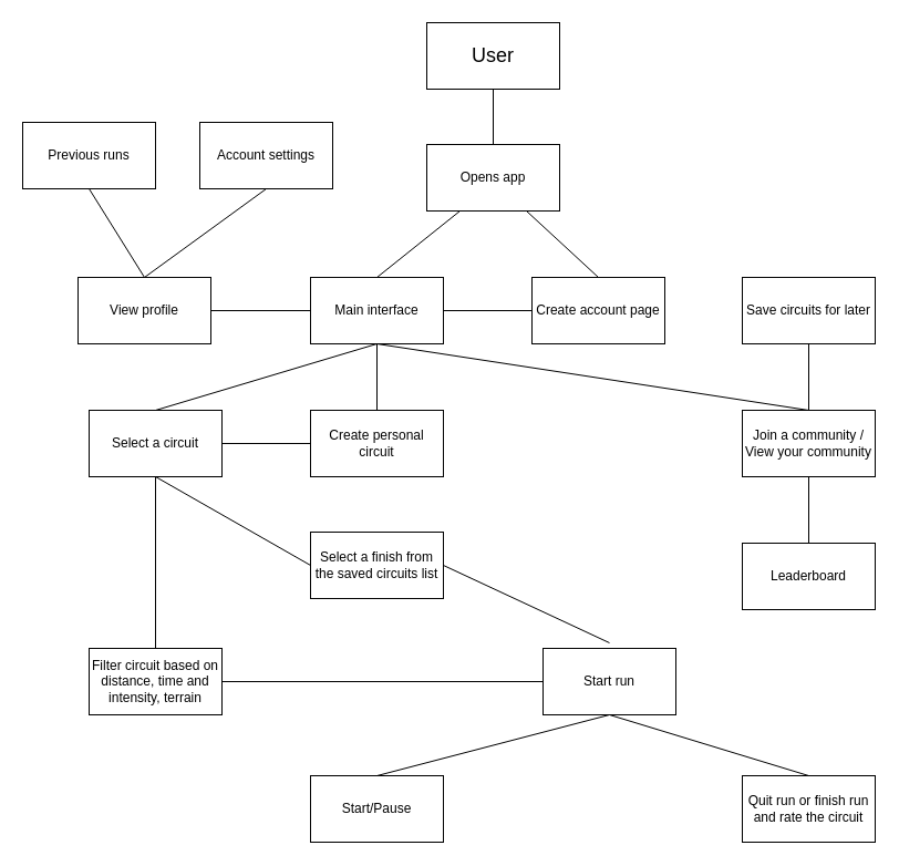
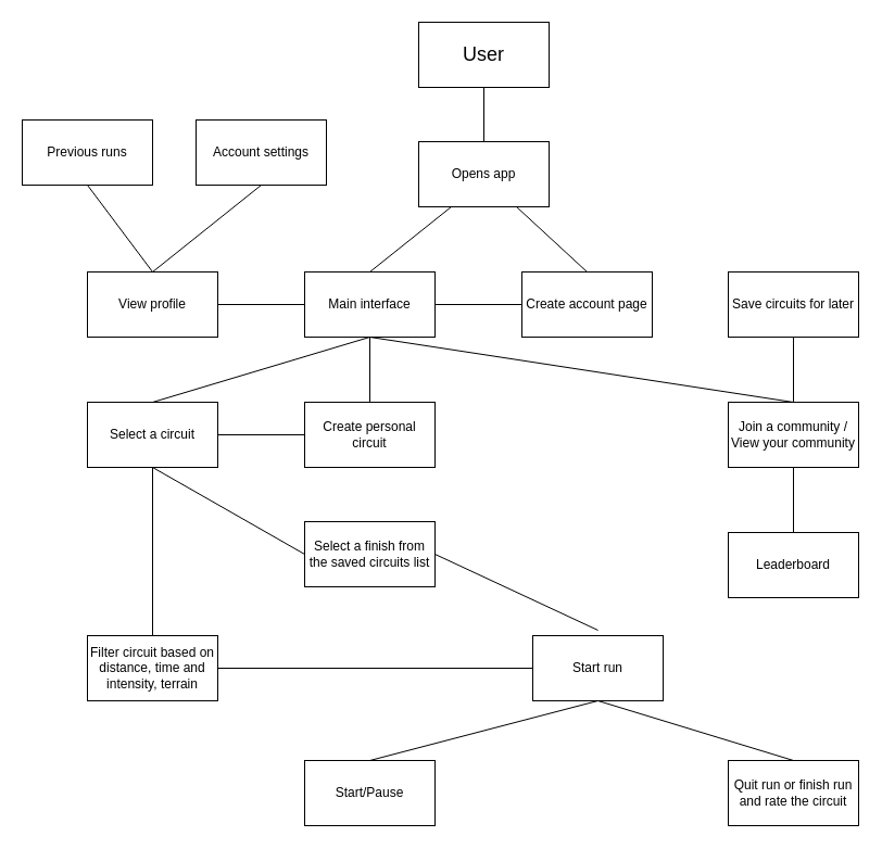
  <mxCell id="0" />
  <mxCell id="1" parent="0" />
  <mxCell id="2" value="&lt;font style=&quot;font-size: 18px;&quot;&gt;User&lt;/font&gt;" style="rounded=0;whiteSpace=wrap;html=1;" parent="1" vertex="1"><mxGeometry x="385" y="20" width="120" height="60" as="geometry" /></mxCell>
  <mxCell id="3" value="" style="endArrow=none;html=1;rounded=0;entryX=0.5;entryY=1;entryDx=0;entryDy=0;" parent="1" target="2" edge="1"><mxGeometry width="50" height="50" relative="1" as="geometry"><mxPoint x="445" y="130" as="sourcePoint" /><mxPoint x="460" y="180" as="targetPoint" /></mxGeometry></mxCell>
  <mxCell id="4" value="&lt;div&gt;Opens app&lt;/div&gt;" style="rounded=0;whiteSpace=wrap;html=1;" parent="1" vertex="1"><mxGeometry x="385" y="130" width="120" height="60" as="geometry" /></mxCell>
  <mxCell id="5" value="" style="endArrow=none;html=1;rounded=0;entryX=0.25;entryY=1;entryDx=0;entryDy=0;" parent="1" target="4" edge="1"><mxGeometry width="50" height="50" relative="1" as="geometry"><mxPoint x="340" y="250" as="sourcePoint" /><mxPoint x="450" y="240" as="targetPoint" /><Array as="points" /></mxGeometry></mxCell>
  <mxCell id="6" value="" style="endArrow=none;html=1;rounded=0;entryX=0.75;entryY=1;entryDx=0;entryDy=0;" parent="1" target="4" edge="1"><mxGeometry width="50" height="50" relative="1" as="geometry"><mxPoint x="540" y="250" as="sourcePoint" /><mxPoint x="425" y="200" as="targetPoint" /><Array as="points" /></mxGeometry></mxCell>
  <mxCell id="7" value="Main interface" style="rounded=0;whiteSpace=wrap;html=1;" parent="1" vertex="1"><mxGeometry x="280" y="250" width="120" height="60" as="geometry" /></mxCell>
  <mxCell id="8" value="Create account page" style="rounded=0;whiteSpace=wrap;html=1;" parent="1" vertex="1"><mxGeometry x="480" y="250" width="120" height="60" as="geometry" /></mxCell>
  <mxCell id="9" value="" style="endArrow=none;html=1;rounded=0;entryX=0;entryY=0.5;entryDx=0;entryDy=0;exitX=1;exitY=0.5;exitDx=0;exitDy=0;" parent="1" source="10" target="7" edge="1"><mxGeometry width="50" height="50" relative="1" as="geometry"><mxPoint x="210" y="280" as="sourcePoint" /><mxPoint x="270" y="280" as="targetPoint" /></mxGeometry></mxCell>
- <mxCell id="10" value="View profile" style="rounded=0;whiteSpace=wrap;html=1;" parent="1" vertex="1"><mxGeometry x="70" y="250" width="120" height="60" as="geometry" /></mxCell>
+ <mxCell id="10" value="View profile" style="rounded=0;whiteSpace=wrap;html=1;" parent="1" vertex="1"><mxGeometry x="80" y="250" width="120" height="60" as="geometry" /></mxCell>
  <mxCell id="11" value="Account settings" style="rounded=0;whiteSpace=wrap;html=1;" parent="1" vertex="1"><mxGeometry x="180" y="110" width="120" height="60" as="geometry" /></mxCell>
  <mxCell id="12" value="Start run" style="rounded=0;whiteSpace=wrap;html=1;" parent="1" vertex="1"><mxGeometry x="490" y="585" width="120" height="60" as="geometry" /></mxCell>
  <mxCell id="13" value="" style="endArrow=none;html=1;rounded=0;entryX=0.5;entryY=1;entryDx=0;entryDy=0;exitX=0.5;exitY=0;exitDx=0;exitDy=0;" parent="1" source="14" target="7" edge="1"><mxGeometry width="50" height="50" relative="1" as="geometry"><mxPoint x="140" y="370" as="sourcePoint" /><mxPoint x="280" y="400" as="targetPoint" /></mxGeometry></mxCell>
  <mxCell id="14" value="Select a circuit" style="rounded=0;whiteSpace=wrap;html=1;" parent="1" vertex="1"><mxGeometry x="80" y="370" width="120" height="60" as="geometry" /></mxCell>
  <mxCell id="15" value="" style="endArrow=none;html=1;rounded=0;entryX=0.5;entryY=1;entryDx=0;entryDy=0;exitX=0.5;exitY=0;exitDx=0;exitDy=0;" parent="1" source="16" target="7" edge="1"><mxGeometry width="50" height="50" relative="1" as="geometry"><mxPoint x="540" y="370" as="sourcePoint" /><mxPoint x="430" y="410" as="targetPoint" /></mxGeometry></mxCell>
  <mxCell id="16" value="&lt;div&gt;Join a community /&lt;/div&gt;&lt;div&gt;View your community&lt;br&gt;&lt;/div&gt;" style="rounded=0;whiteSpace=wrap;html=1;" parent="1" vertex="1"><mxGeometry x="670" y="370" width="120" height="60" as="geometry" /></mxCell>
  <mxCell id="17" value="" style="endArrow=none;html=1;rounded=0;exitX=0.5;exitY=0;exitDx=0;exitDy=0;entryX=0.5;entryY=1;entryDx=0;entryDy=0;" parent="1" source="10" target="11" edge="1"><mxGeometry width="50" height="50" relative="1" as="geometry"><mxPoint x="190" y="250" as="sourcePoint" /><mxPoint x="240" y="200" as="targetPoint" /></mxGeometry></mxCell>
  <mxCell id="18" value="" style="endArrow=none;html=1;rounded=0;exitX=0.5;exitY=0;exitDx=0;exitDy=0;" parent="1" source="10" edge="1"><mxGeometry width="50" height="50" relative="1" as="geometry"><mxPoint x="110" y="220" as="sourcePoint" /><mxPoint x="80" y="170" as="targetPoint" /></mxGeometry></mxCell>
  <mxCell id="19" value="Previous runs" style="rounded=0;whiteSpace=wrap;html=1;" parent="1" vertex="1"><mxGeometry y="110" width="120" height="60" as="geometry" x="20" /></mxCell>
  <mxCell id="20" value="" style="endArrow=none;html=1;rounded=0;entryX=0.5;entryY=1;entryDx=0;entryDy=0;exitX=0.5;exitY=0;exitDx=0;exitDy=0;" parent="1" source="21" target="14" edge="1"><mxGeometry width="50" height="50" relative="1" as="geometry"><mxPoint x="190" y="490" as="sourcePoint" /><mxPoint x="510" y="420" as="targetPoint" /></mxGeometry></mxCell>
  <mxCell id="21" value="Filter circuit based on distance, time and intensity, terrain" style="rounded=0;whiteSpace=wrap;html=1;" parent="1" vertex="1"><mxGeometry x="80" y="585" width="120" height="60" as="geometry" /></mxCell>
  <mxCell id="22" value="" style="endArrow=none;html=1;rounded=0;exitX=1;exitY=0.5;exitDx=0;exitDy=0;entryX=0;entryY=0.5;entryDx=0;entryDy=0;" parent="1" source="21" target="12" edge="1"><mxGeometry width="50" height="50" relative="1" as="geometry"><mxPoint x="410" y="500" as="sourcePoint" /><mxPoint x="460" y="450" as="targetPoint" /></mxGeometry></mxCell>
  <mxCell id="23" value="" style="endArrow=none;html=1;rounded=0;exitX=0.5;exitY=1;exitDx=0;exitDy=0;" parent="1" source="16" target="24" edge="1"><mxGeometry width="50" height="50" relative="1" as="geometry"><mxPoint x="460" y="440" as="sourcePoint" /><mxPoint x="660" y="400" as="targetPoint" /></mxGeometry></mxCell>
  <mxCell id="24" value="Leaderboard" style="rounded=0;whiteSpace=wrap;html=1;" parent="1" vertex="1"><mxGeometry x="670" y="490" width="120" height="60" as="geometry" /></mxCell>
  <mxCell id="25" value="Create personal circuit" style="rounded=0;whiteSpace=wrap;html=1;" parent="1" vertex="1"><mxGeometry x="280" y="370" width="120" height="60" as="geometry" /></mxCell>
  <mxCell id="26" value="" style="endArrow=none;html=1;rounded=0;exitX=0.5;exitY=0;exitDx=0;exitDy=0;" parent="1" source="25" edge="1"><mxGeometry width="50" height="50" relative="1" as="geometry"><mxPoint x="490" y="390" as="sourcePoint" /><mxPoint x="340" y="310" as="targetPoint" /></mxGeometry></mxCell>
  <mxCell id="27" value="Start/Pause" style="rounded=0;whiteSpace=wrap;html=1;" parent="1" vertex="1"><mxGeometry x="280" y="700" width="120" height="60" as="geometry" /></mxCell>
  <mxCell id="28" value="" style="endArrow=none;html=1;rounded=0;exitX=0.5;exitY=0;exitDx=0;exitDy=0;entryX=0.5;entryY=1;entryDx=0;entryDy=0;" parent="1" source="27" target="12" edge="1"><mxGeometry width="50" height="50" relative="1" as="geometry"><mxPoint x="390" y="460" as="sourcePoint" /><mxPoint x="440" y="410" as="targetPoint" /></mxGeometry></mxCell>
  <mxCell id="29" value="&lt;div&gt;Quit run or finish run&lt;/div&gt;&lt;div&gt;and rate the circuit&lt;br&gt;&lt;/div&gt;" style="rounded=0;whiteSpace=wrap;html=1;" parent="1" vertex="1"><mxGeometry x="670" y="700" width="120" height="60" as="geometry" /></mxCell>
  <mxCell id="30" value="" style="endArrow=none;html=1;rounded=0;exitX=0.5;exitY=0;exitDx=0;exitDy=0;entryX=0.5;entryY=1;entryDx=0;entryDy=0;" parent="1" source="29" target="12" edge="1"><mxGeometry width="50" height="50" relative="1" as="geometry"><mxPoint x="370" y="590" as="sourcePoint" /><mxPoint x="420" y="540" as="targetPoint" /></mxGeometry></mxCell>
  <mxCell id="31" value="" style="endArrow=none;html=1;rounded=0;entryX=0.5;entryY=0;entryDx=0;entryDy=0;" parent="1" target="16" edge="1"><mxGeometry width="50" height="50" relative="1" as="geometry"><mxPoint x="730" y="310" as="sourcePoint" /><mxPoint x="160" y="350" as="targetPoint" /></mxGeometry></mxCell>
  <mxCell id="32" value="Save circuits for later" style="rounded=0;whiteSpace=wrap;html=1;" parent="1" vertex="1"><mxGeometry x="670" y="250" width="120" height="60" as="geometry" /></mxCell>
  <mxCell id="33" value="Select a finish from the saved circuits list" style="rounded=0;whiteSpace=wrap;html=1;" parent="1" vertex="1"><mxGeometry x="280" y="480" width="120" height="60" as="geometry" /></mxCell>
  <mxCell id="34" value="" style="endArrow=none;html=1;rounded=0;entryX=0.5;entryY=1;entryDx=0;entryDy=0;exitX=0;exitY=0.5;exitDx=0;exitDy=0;" parent="1" source="33" target="14" edge="1"><mxGeometry width="50" height="50" relative="1" as="geometry"><mxPoint x="250" y="470" as="sourcePoint" /><mxPoint x="300" y="420" as="targetPoint" /></mxGeometry></mxCell>
  <mxCell id="35" value="" style="endArrow=none;html=1;rounded=0;entryX=1;entryY=0.5;entryDx=0;entryDy=0;" parent="1" target="33" edge="1"><mxGeometry width="50" height="50" relative="1" as="geometry"><mxPoint x="550" y="580" as="sourcePoint" /><mxPoint x="300" y="480" as="targetPoint" /></mxGeometry></mxCell>
  <mxCell id="36" value="" style="endArrow=none;html=1;rounded=0;exitX=1;exitY=0.5;exitDx=0;exitDy=0;entryX=0;entryY=0.5;entryDx=0;entryDy=0;" parent="1" source="14" target="25" edge="1"><mxGeometry width="50" height="50" relative="1" as="geometry"><mxPoint x="240" y="420" as="sourcePoint" /><mxPoint x="290" y="370" as="targetPoint" /></mxGeometry></mxCell>
  <mxCell id="37" value="" style="endArrow=none;html=1;rounded=0;exitX=1;exitY=0.5;exitDx=0;exitDy=0;entryX=0;entryY=0.5;entryDx=0;entryDy=0;" parent="1" source="7" target="8" edge="1"><mxGeometry width="50" height="50" relative="1" as="geometry"><mxPoint x="440" y="280" as="sourcePoint" /><mxPoint x="490" y="230" as="targetPoint" /></mxGeometry></mxCell>
